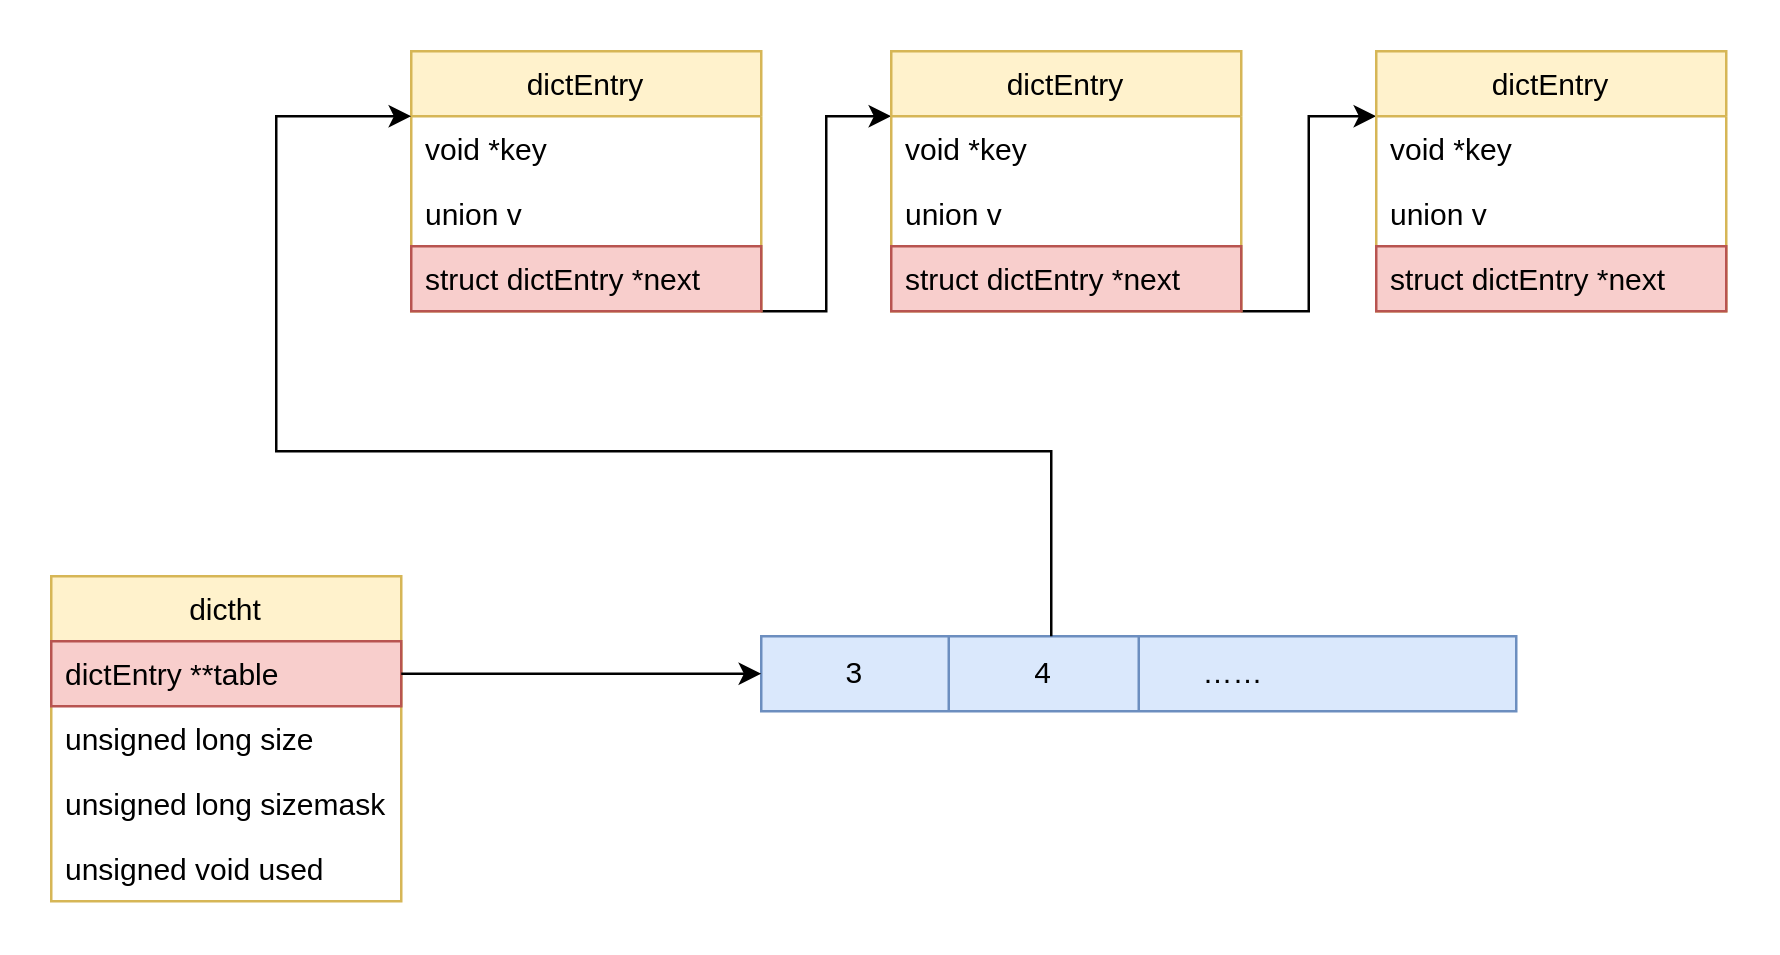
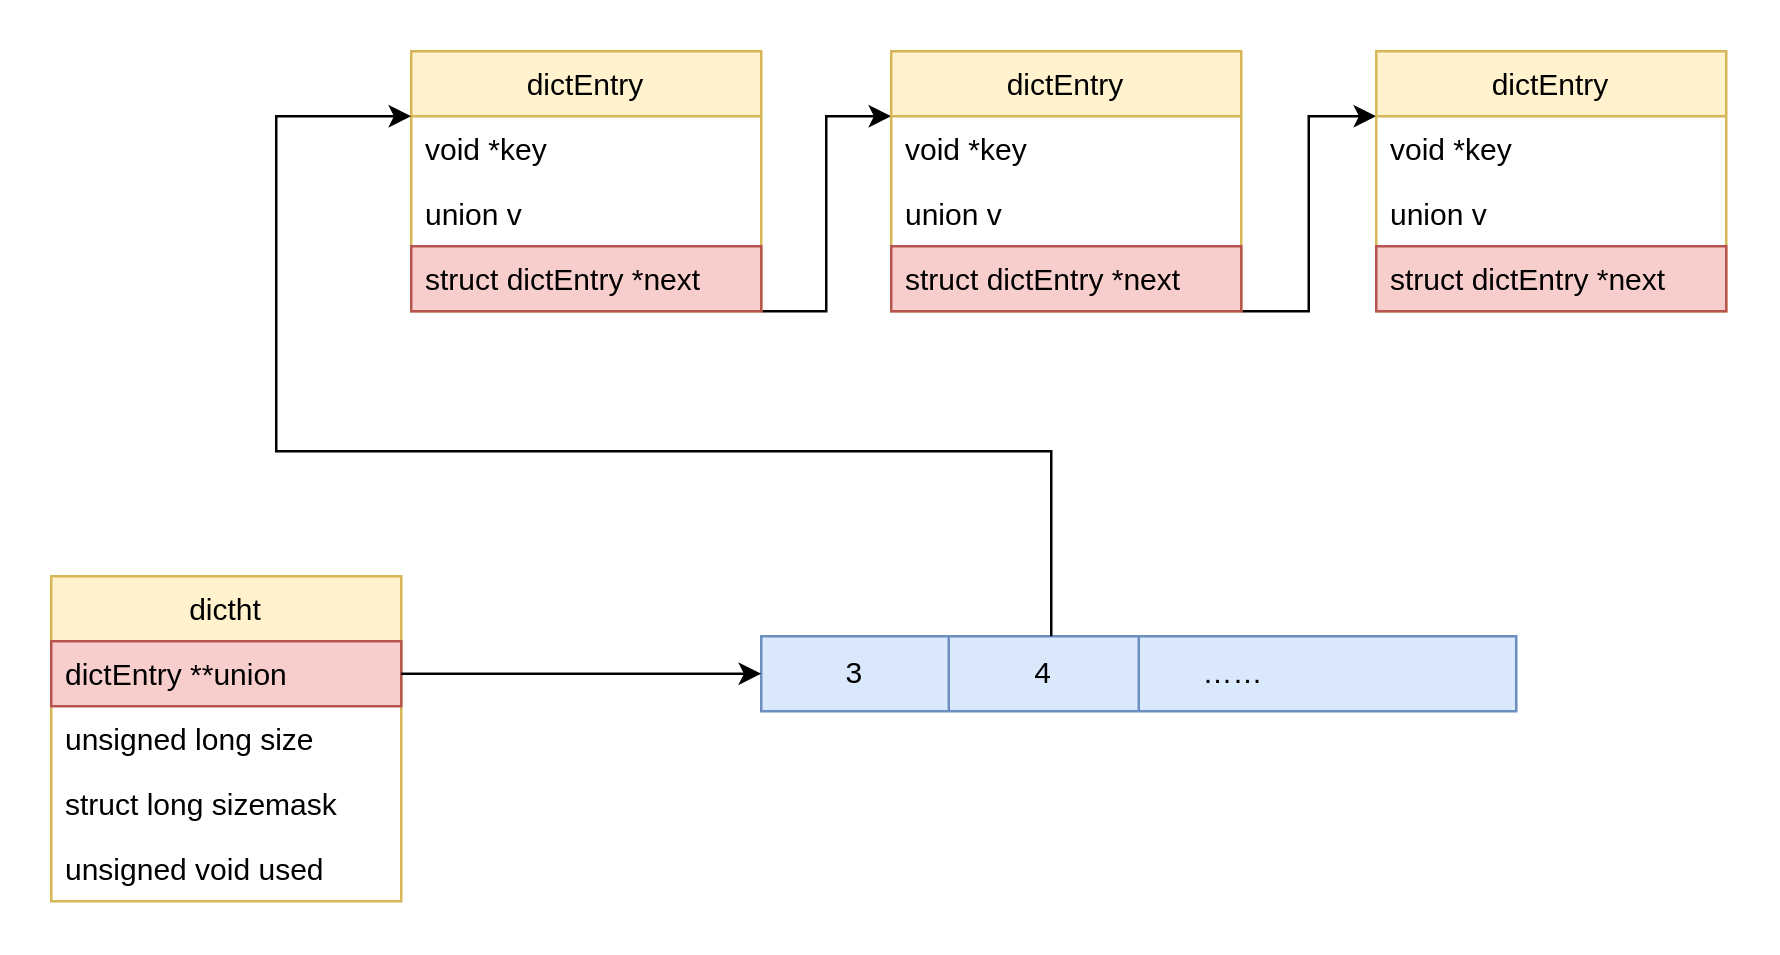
  <mxCell id="0" />
  <mxCell id="1" parent="0" />
  <mxCell id="2" value="dictht" style="swimlane;fontStyle=0;childLayout=stackLayout;horizontal=1;startSize=26;fillColor=#fff2cc;horizontalStack=0;resizeParent=1;resizeParentMax=0;resizeLast=0;collapsible=1;marginBottom=0;strokeColor=#d6b656;" parent="1" vertex="1"><mxGeometry x="20" y="230" width="140" height="130" as="geometry" /></mxCell>
- <mxCell id="3" value="dictEntry **table" style="text;strokeColor=#b85450;fillColor=#f8cecc;align=left;verticalAlign=top;spacingLeft=4;spacingRight=4;overflow=hidden;rotatable=0;points=[[0,0.5],[1,0.5]];portConstraint=eastwest;" parent="2" vertex="1"><mxGeometry y="26" width="140" height="26" as="geometry" /></mxCell>
+ <mxCell id="3" value="dictEntry **union" style="text;strokeColor=#b85450;fillColor=#f8cecc;align=left;verticalAlign=top;spacingLeft=4;spacingRight=4;overflow=hidden;rotatable=0;points=[[0,0.5],[1,0.5]];portConstraint=eastwest;" parent="2" vertex="1"><mxGeometry y="26" width="140" height="26" as="geometry" /></mxCell>
  <mxCell id="4" value="unsigned long size" style="text;strokeColor=none;fillColor=none;align=left;verticalAlign=top;spacingLeft=4;spacingRight=4;overflow=hidden;rotatable=0;points=[[0,0.5],[1,0.5]];portConstraint=eastwest;" parent="2" vertex="1"><mxGeometry y="52" width="140" height="26" as="geometry" /></mxCell>
- <mxCell id="5" value="unsigned long sizemask" style="text;strokeColor=none;fillColor=none;align=left;verticalAlign=top;spacingLeft=4;spacingRight=4;overflow=hidden;rotatable=0;points=[[0,0.5],[1,0.5]];portConstraint=eastwest;" parent="2" vertex="1"><mxGeometry y="78" width="140" height="26" as="geometry" /></mxCell>
+ <mxCell id="5" value="struct long sizemask" style="text;strokeColor=none;fillColor=none;align=left;verticalAlign=top;spacingLeft=4;spacingRight=4;overflow=hidden;rotatable=0;points=[[0,0.5],[1,0.5]];portConstraint=eastwest;" parent="2" vertex="1"><mxGeometry y="78" width="140" height="26" as="geometry" /></mxCell>
  <mxCell id="6" value="unsigned void used" style="text;strokeColor=none;fillColor=none;align=left;verticalAlign=top;spacingLeft=4;spacingRight=4;overflow=hidden;rotatable=0;points=[[0,0.5],[1,0.5]];portConstraint=eastwest;" parent="2" vertex="1"><mxGeometry y="104" width="140" height="26" as="geometry" /></mxCell>
  <mxCell id="7" value="" style="shape=table;html=1;whiteSpace=wrap;startSize=0;container=1;collapsible=0;childLayout=tableLayout;fillColor=#dae8fc;strokeColor=#6c8ebf;" parent="1" vertex="1"><mxGeometry x="304" y="254" width="302" height="30" as="geometry" /></mxCell>
  <mxCell id="8" value="" style="shape=partialRectangle;html=1;whiteSpace=wrap;collapsible=0;dropTarget=0;pointerEvents=0;fillColor=none;top=0;left=0;bottom=0;right=0;points=[[0,0.5],[1,0.5]];portConstraint=eastwest;" parent="7" vertex="1"><mxGeometry width="302" height="30" as="geometry" /></mxCell>
  <mxCell id="9" value="3" style="shape=partialRectangle;html=1;whiteSpace=wrap;connectable=0;fillColor=none;top=0;left=0;bottom=0;right=0;overflow=hidden;" parent="8" vertex="1"><mxGeometry width="75" height="30" as="geometry" /></mxCell>
  <mxCell id="10" value="4" style="shape=partialRectangle;html=1;whiteSpace=wrap;connectable=0;fillColor=none;top=0;left=0;bottom=0;right=0;overflow=hidden;" parent="8" vertex="1"><mxGeometry x="75" width="76" height="30" as="geometry" /></mxCell>
  <mxCell id="11" value="……" style="shape=partialRectangle;html=1;whiteSpace=wrap;connectable=0;fillColor=none;top=0;left=0;bottom=0;right=0;overflow=hidden;" parent="8" vertex="1"><mxGeometry x="151" width="76" height="30" as="geometry" /></mxCell>
  <mxCell id="12" style="edgeStyle=none;rounded=0;orthogonalLoop=1;jettySize=auto;html=1;exitX=1;exitY=0.5;exitDx=0;exitDy=0;entryX=0;entryY=0.5;entryDx=0;entryDy=0;" parent="1" source="3" target="8" edge="1"><mxGeometry relative="1" as="geometry" /></mxCell>
  <mxCell id="13" style="edgeStyle=elbowEdgeStyle;rounded=0;orthogonalLoop=1;jettySize=auto;html=1;exitX=1;exitY=1;exitDx=0;exitDy=0;entryX=0;entryY=0.25;entryDx=0;entryDy=0;" parent="1" source="14" target="19" edge="1"><mxGeometry relative="1" as="geometry" /></mxCell>
  <mxCell id="14" value="dictEntry" style="swimlane;fontStyle=0;childLayout=stackLayout;horizontal=1;startSize=26;fillColor=#fff2cc;horizontalStack=0;resizeParent=1;resizeParentMax=0;resizeLast=0;collapsible=1;marginBottom=0;strokeColor=#d6b656;" parent="1" vertex="1"><mxGeometry x="164" y="20" width="140" height="104" as="geometry" /></mxCell>
  <mxCell id="15" value="void *key" style="text;strokeColor=none;fillColor=none;align=left;verticalAlign=top;spacingLeft=4;spacingRight=4;overflow=hidden;rotatable=0;points=[[0,0.5],[1,0.5]];portConstraint=eastwest;" parent="14" vertex="1"><mxGeometry y="26" width="140" height="26" as="geometry" /></mxCell>
  <mxCell id="16" value="union v" style="text;strokeColor=none;fillColor=none;align=left;verticalAlign=top;spacingLeft=4;spacingRight=4;overflow=hidden;rotatable=0;points=[[0,0.5],[1,0.5]];portConstraint=eastwest;" parent="14" vertex="1"><mxGeometry y="52" width="140" height="26" as="geometry" /></mxCell>
  <mxCell id="17" value="struct dictEntry *next" style="text;strokeColor=#b85450;fillColor=#f8cecc;align=left;verticalAlign=top;spacingLeft=4;spacingRight=4;overflow=hidden;rotatable=0;points=[[0,0.5],[1,0.5]];portConstraint=eastwest;" parent="14" vertex="1"><mxGeometry y="78" width="140" height="26" as="geometry" /></mxCell>
  <mxCell id="18" style="edgeStyle=elbowEdgeStyle;rounded=0;orthogonalLoop=1;jettySize=auto;html=1;exitX=1;exitY=1;exitDx=0;exitDy=0;entryX=0;entryY=0.25;entryDx=0;entryDy=0;" parent="1" source="19" target="23" edge="1"><mxGeometry relative="1" as="geometry" /></mxCell>
  <mxCell id="19" value="dictEntry" style="swimlane;fontStyle=0;childLayout=stackLayout;horizontal=1;startSize=26;fillColor=#fff2cc;horizontalStack=0;resizeParent=1;resizeParentMax=0;resizeLast=0;collapsible=1;marginBottom=0;strokeColor=#d6b656;" parent="1" vertex="1"><mxGeometry x="356" y="20" width="140" height="104" as="geometry" /></mxCell>
  <mxCell id="20" value="void *key" style="text;strokeColor=none;fillColor=none;align=left;verticalAlign=top;spacingLeft=4;spacingRight=4;overflow=hidden;rotatable=0;points=[[0,0.5],[1,0.5]];portConstraint=eastwest;" parent="19" vertex="1"><mxGeometry y="26" width="140" height="26" as="geometry" /></mxCell>
  <mxCell id="21" value="union v" style="text;strokeColor=none;fillColor=none;align=left;verticalAlign=top;spacingLeft=4;spacingRight=4;overflow=hidden;rotatable=0;points=[[0,0.5],[1,0.5]];portConstraint=eastwest;" parent="19" vertex="1"><mxGeometry y="52" width="140" height="26" as="geometry" /></mxCell>
  <mxCell id="22" value="struct dictEntry *next" style="text;strokeColor=#b85450;fillColor=#f8cecc;align=left;verticalAlign=top;spacingLeft=4;spacingRight=4;overflow=hidden;rotatable=0;points=[[0,0.5],[1,0.5]];portConstraint=eastwest;" parent="19" vertex="1"><mxGeometry y="78" width="140" height="26" as="geometry" /></mxCell>
  <mxCell id="23" value="dictEntry" style="swimlane;fontStyle=0;childLayout=stackLayout;horizontal=1;startSize=26;fillColor=#fff2cc;horizontalStack=0;resizeParent=1;resizeParentMax=0;resizeLast=0;collapsible=1;marginBottom=0;strokeColor=#d6b656;" parent="1" vertex="1"><mxGeometry x="550" y="20" width="140" height="104" as="geometry" /></mxCell>
  <mxCell id="24" value="void *key" style="text;strokeColor=none;fillColor=none;align=left;verticalAlign=top;spacingLeft=4;spacingRight=4;overflow=hidden;rotatable=0;points=[[0,0.5],[1,0.5]];portConstraint=eastwest;" parent="23" vertex="1"><mxGeometry y="26" width="140" height="26" as="geometry" /></mxCell>
  <mxCell id="25" value="union v" style="text;strokeColor=none;fillColor=none;align=left;verticalAlign=top;spacingLeft=4;spacingRight=4;overflow=hidden;rotatable=0;points=[[0,0.5],[1,0.5]];portConstraint=eastwest;" parent="23" vertex="1"><mxGeometry y="52" width="140" height="26" as="geometry" /></mxCell>
  <mxCell id="26" value="struct dictEntry *next" style="text;strokeColor=#b85450;fillColor=#f8cecc;align=left;verticalAlign=top;spacingLeft=4;spacingRight=4;overflow=hidden;rotatable=0;points=[[0,0.5],[1,0.5]];portConstraint=eastwest;" parent="23" vertex="1"><mxGeometry y="78" width="140" height="26" as="geometry" /></mxCell>
  <mxCell id="27" style="edgeStyle=orthogonalEdgeStyle;rounded=0;orthogonalLoop=1;jettySize=auto;html=1;entryX=0;entryY=0.25;entryDx=0;entryDy=0;" parent="1" source="8" target="14" edge="1"><mxGeometry relative="1" as="geometry"><mxPoint x="420" y="250" as="sourcePoint" /><Array as="points"><mxPoint x="420" y="180" /><mxPoint x="110" y="180" /><mxPoint x="110" y="46" /></Array></mxGeometry></mxCell>
